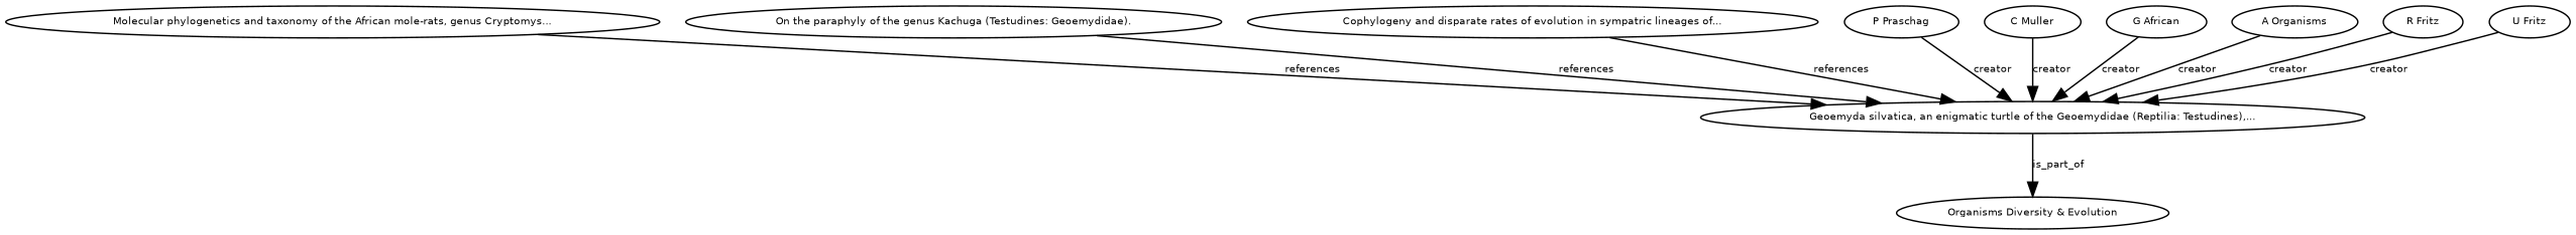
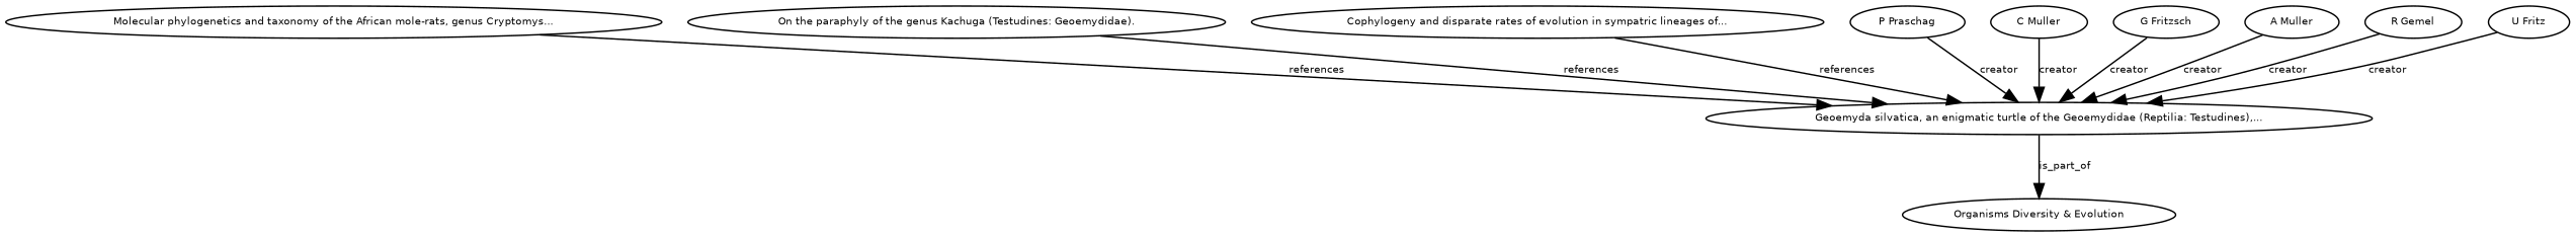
  digraph {
    node [fontname=Helvetica fontsize=7]
    edge [fontname=Helvetica fontsize=7]
    n1 [height=0.27433100247 label="Geoemyda silvatica, an enigmatic turtle of the Geoemydidae (Reptilia: Testudines),..." width=0.27433100247]
    n2 [height=0.27433100247 label="Organisms Diversity & Evolution" width=0.27433100247]
    n3 [height=0.27433100247 label="Molecular phylogenetics and taxonomy of the African mole-rats, genus Cryptomys..." width=0.27433100247]
    n4 [height=0.27433100247 label="On the paraphyly of the genus Kachuga (Testudines: Geoemydidae)." width=0.27433100247]
    n5 [height=0.27433100247 label="Cophylogeny and disparate rates of evolution in sympatric lineages of..." width=0.27433100247]
    n6 [height=0.27433100247 label="P Praschag" width=0.27433100247]
    n7 [height=0.27433100247 label="C Muller" width=0.27433100247]
-   n8 [height=0.27433100247 label="G African" width=0.27433100247]
-   n9 [height=0.27433100247 label="A Organisms" width=0.27433100247]
-   n10 [height=0.27433100247 label="R Fritz" width=0.27433100247]
+   n8 [height=0.27433100247 label="G Fritzsch" width=0.27433100247]
+   n9 [height=0.27433100247 label="A Muller" width=0.27433100247]
+   n10 [height=0.27433100247 label="R Gemel" width=0.27433100247]
    n11 [height=0.27433100247 label="U Fritz" width=0.27433100247]
    n1 -> n2 [label=is_part_of]
    n3 -> n1 [label=references]
    n4 -> n1 [label=references]
    n5 -> n1 [label=references]
    n6 -> n1 [label=creator]
    n7 -> n1 [label=creator]
    n8 -> n1 [label=creator]
    n9 -> n1 [label=creator]
    n10 -> n1 [label=creator]
    n11 -> n1 [label=creator]
  }
